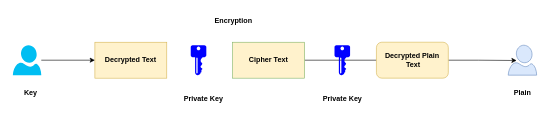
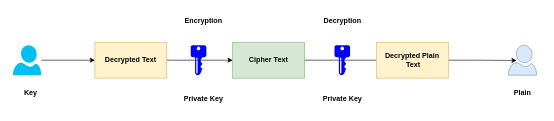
  <mxCell id="0" />
  <mxCell id="1" parent="0" />
+ <mxCell id="2" style="edgeStyle=orthogonalEdgeStyle;rounded=0;orthogonalLoop=1;jettySize=auto;html=1;entryX=0;entryY=0.5;entryDx=0;entryDy=0;" edge="1" parent="1" source="3" target="5"><mxGeometry relative="1" as="geometry" /></mxCell>
  <mxCell id="3" value="&lt;b&gt;Decrypted Text&lt;/b&gt;" style="rounded=0;whiteSpace=wrap;html=1;fillColor=#fff2cc;strokeColor=#d6b656;" vertex="1" parent="1"><mxGeometry x="157" y="70" width="120" height="60" as="geometry" /></mxCell>
  <mxCell id="4" style="edgeStyle=orthogonalEdgeStyle;rounded=0;orthogonalLoop=1;jettySize=auto;html=1;entryX=0;entryY=0.5;entryDx=0;entryDy=0;endArrow=none;" edge="1" parent="1" source="5" target="7"><mxGeometry relative="1" as="geometry" /></mxCell>
- <mxCell id="5" value="&lt;b&gt;Cipher Text&lt;/b&gt;" style="rounded=0;whiteSpace=wrap;html=1;fillColor=#fff2cc;strokeColor=#82b366;" vertex="1" parent="1"><mxGeometry x="387" y="70" width="120" height="60" as="geometry" /></mxCell>
+ <mxCell id="5" value="&lt;b&gt;Cipher Text&lt;/b&gt;" style="rounded=0;whiteSpace=wrap;html=1;fillColor=#d5e8d4;strokeColor=#82b366;" vertex="1" parent="1"><mxGeometry x="387" y="70" width="120" height="60" as="geometry" /></mxCell>
  <mxCell id="6" style="edgeStyle=orthogonalEdgeStyle;rounded=0;orthogonalLoop=1;jettySize=auto;html=1;entryX=0.295;entryY=0.51;entryDx=0;entryDy=0;entryPerimeter=0;" edge="1" parent="1" source="7" target="12"><mxGeometry relative="1" as="geometry" /></mxCell>
- <mxCell id="7" value="&lt;b&gt;Decrypted Plain&lt;br&gt;&amp;nbsp;Text&lt;/b&gt;" style="whiteSpace=wrap;html=1;fillColor=#fff2cc;strokeColor=#d6b656;rounded=1;" vertex="1" parent="1"><mxGeometry x="627" y="70" width="120" height="60" as="geometry" /></mxCell>
+ <mxCell id="7" value="&lt;b&gt;Decrypted Plain&lt;br&gt;&amp;nbsp;Text&lt;/b&gt;" style="rounded=0;whiteSpace=wrap;html=1;fillColor=#fff2cc;strokeColor=#d6b656;" vertex="1" parent="1"><mxGeometry x="627" y="70" width="120" height="60" as="geometry" /></mxCell>
  <mxCell id="8" value="" style="sketch=0;aspect=fixed;pointerEvents=1;shadow=0;dashed=0;html=1;strokeColor=none;labelPosition=center;verticalLabelPosition=bottom;verticalAlign=top;align=center;fillColor=#0000FF;shape=mxgraph.mscae.enterprise.key_permissions" vertex="1" parent="1"><mxGeometry x="317" y="75" width="26" height="50" as="geometry" /></mxCell>
  <mxCell id="9" value="" style="sketch=0;aspect=fixed;pointerEvents=1;shadow=0;dashed=0;html=1;strokeColor=none;labelPosition=center;verticalLabelPosition=bottom;verticalAlign=top;align=center;fillColor=#0000FF;shape=mxgraph.mscae.enterprise.key_permissions" vertex="1" parent="1"><mxGeometry x="557" y="75" width="26" height="50" as="geometry" /></mxCell>
  <mxCell id="10" style="edgeStyle=orthogonalEdgeStyle;rounded=0;orthogonalLoop=1;jettySize=auto;html=1;entryX=0;entryY=0.5;entryDx=0;entryDy=0;" edge="1" parent="1" source="11" target="3"><mxGeometry relative="1" as="geometry" /></mxCell>
  <mxCell id="11" value="" style="verticalLabelPosition=bottom;html=1;verticalAlign=top;align=center;strokeColor=none;fillColor=#00BEF2;shape=mxgraph.azure.user;" vertex="1" parent="1"><mxGeometry x="20" y="75" width="47.5" height="50" as="geometry" /></mxCell>
  <mxCell id="12" value="" style="verticalLabelPosition=bottom;html=1;verticalAlign=top;align=center;strokeColor=#6c8ebf;fillColor=#dae8fc;shape=mxgraph.azure.user;" vertex="1" parent="1"><mxGeometry x="847" y="75" width="47.5" height="50" as="geometry" /></mxCell>
  <mxCell id="13" value="&lt;b&gt;Key&lt;/b&gt;" style="text;html=1;strokeColor=none;fillColor=none;align=center;verticalAlign=middle;whiteSpace=wrap;rounded=0;" vertex="1" parent="1"><mxGeometry x="20" y="140" width="60" height="30" as="geometry" /></mxCell>
  <mxCell id="14" value="&lt;b&gt;Plain&lt;/b&gt;" style="text;html=1;strokeColor=none;fillColor=none;align=center;verticalAlign=middle;whiteSpace=wrap;rounded=0;" vertex="1" parent="1"><mxGeometry x="840.75" y="140" width="60" height="30" as="geometry" /></mxCell>
  <mxCell id="15" value="&lt;b&gt;Private Key&lt;/b&gt;" style="text;html=1;strokeColor=none;fillColor=none;align=center;verticalAlign=middle;whiteSpace=wrap;rounded=0;" vertex="1" parent="1"><mxGeometry x="300" y="150" width="77" height="30" as="geometry" /></mxCell>
  <mxCell id="16" value="&lt;b&gt;Private Key&lt;/b&gt;" style="text;html=1;strokeColor=none;fillColor=none;align=center;verticalAlign=middle;whiteSpace=wrap;rounded=0;" vertex="1" parent="1"><mxGeometry x="531.5" y="150" width="77" height="30" as="geometry" /></mxCell>
- <mxCell id="17" value="&lt;b&gt;Encryption&lt;/b&gt;" style="text;html=1;strokeColor=none;fillColor=none;align=center;verticalAlign=middle;whiteSpace=wrap;rounded=0;" vertex="1" parent="1"><mxGeometry x="350" y="20" width="77" height="30" as="geometry" /></mxCell>
+ <mxCell id="17" value="&lt;b&gt;Encryption&lt;/b&gt;" style="text;html=1;strokeColor=none;fillColor=none;align=center;verticalAlign=middle;whiteSpace=wrap;rounded=0;" vertex="1" parent="1"><mxGeometry x="300" y="20" width="77" height="30" as="geometry" /></mxCell>
+ <mxCell id="18" value="&lt;b&gt;Decryption&lt;/b&gt;" style="text;html=1;strokeColor=none;fillColor=none;align=center;verticalAlign=middle;whiteSpace=wrap;rounded=0;" vertex="1" parent="1"><mxGeometry x="531.5" y="20" width="77" height="30" as="geometry" /></mxCell>
